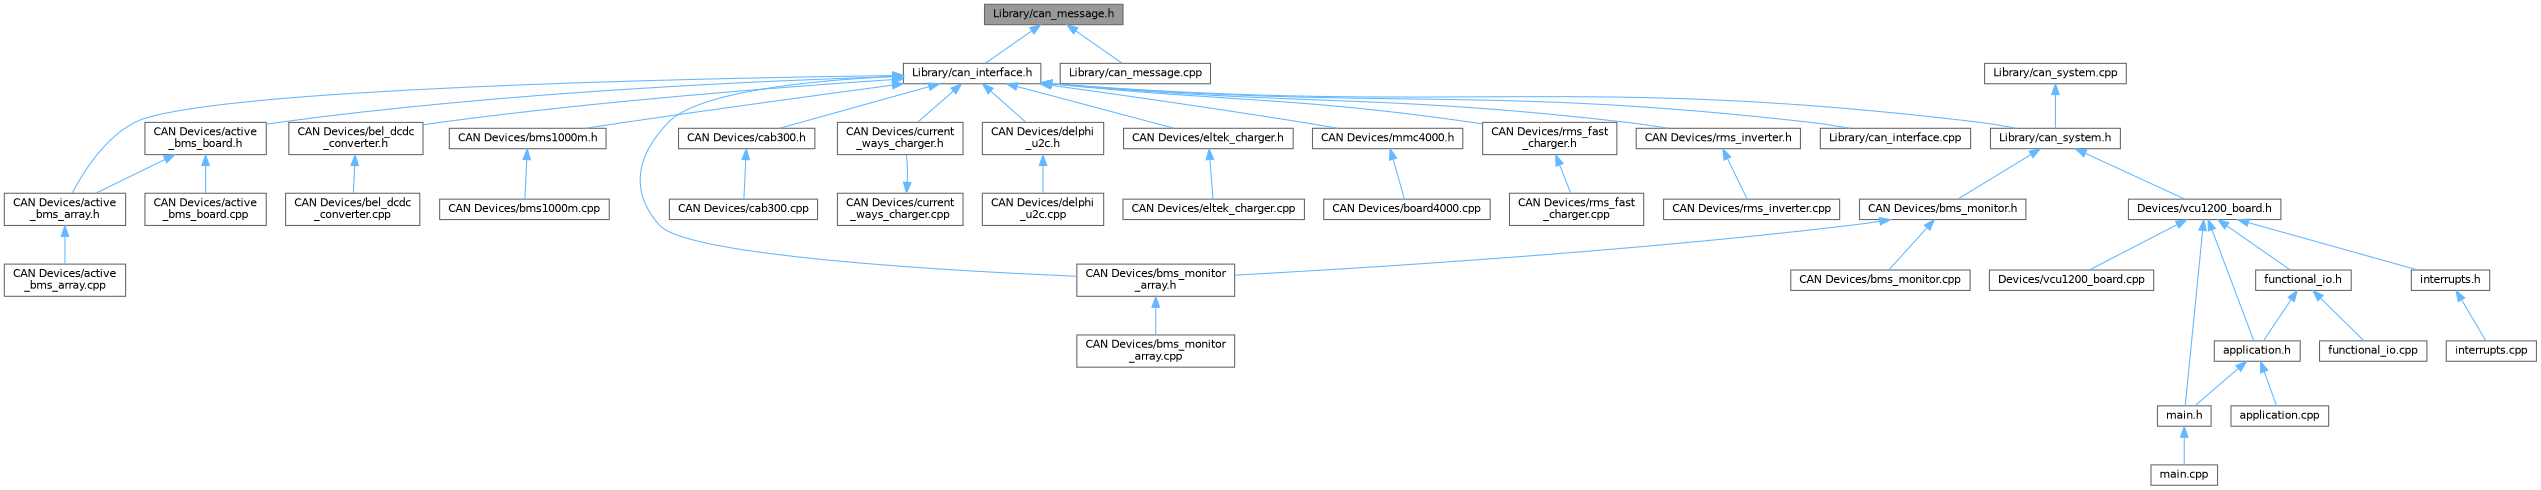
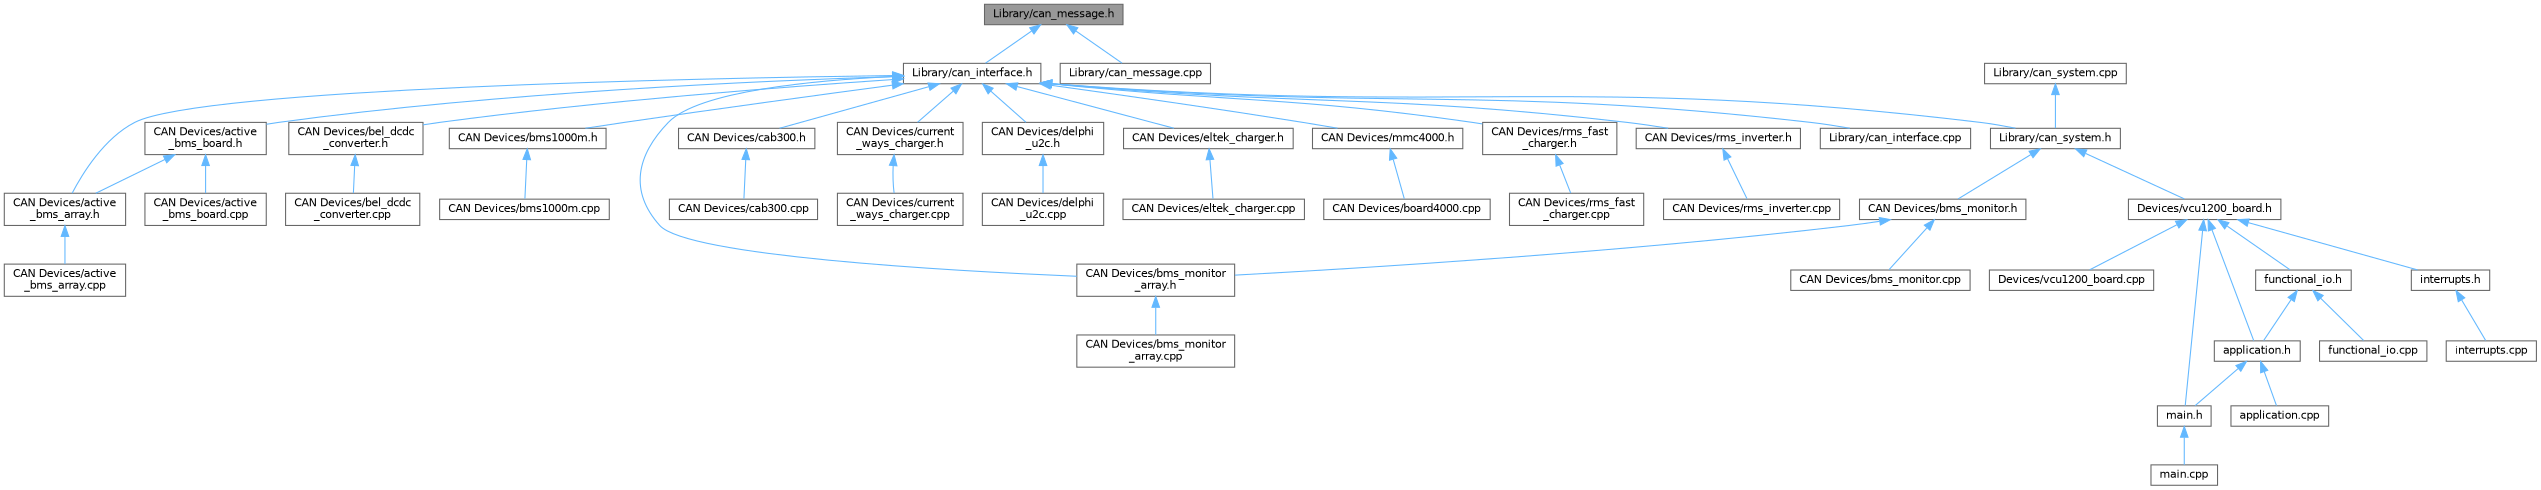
  digraph {
    node [color=grey40 fillcolor=white fontname=Helvetica fontsize=10 shape=box style=filled]
    edge [color=steelblue1 dir=back fontname=Helvetica fontsize=10 labelfontname=Helvetica labelfontsize=10 style=solid]
    n1 [color=gray40 fillcolor=grey60 fontcolor=black height=0.2 label="Library/can_message.h" width=0.4]
    n2 [height=0.2 label="Library/can_interface.h" width=0.4]
    n3 [height=0.2 label="Library/can_message.cpp" width=0.4]
    n4 [height=0.2 label="CAN Devices/active\l_bms_array.h" width=0.4]
    n5 [height=0.2 label="CAN Devices/active\l_bms_board.h" width=0.4]
    n6 [height=0.2 label="CAN Devices/bel_dcdc\l_converter.h" width=0.4]
    n7 [height=0.2 label="CAN Devices/bms1000m.h" width=0.4]
    n8 [height=0.2 label="CAN Devices/bms_monitor\l_array.h" width=0.4]
    n9 [height=0.2 label="CAN Devices/cab300.h" width=0.4]
    n10 [height=0.2 label="CAN Devices/current\l_ways_charger.h" width=0.4]
    n11 [height=0.2 label="CAN Devices/delphi\l_u2c.h" width=0.4]
    n12 [height=0.2 label="CAN Devices/eltek_charger.h" width=0.4]
    n13 [height=0.2 label="CAN Devices/mmc4000.h" width=0.4]
    n14 [height=0.2 label="CAN Devices/rms_fast\l_charger.h" width=0.4]
    n15 [height=0.2 label="CAN Devices/rms_inverter.h" width=0.4]
    n16 [height=0.2 label="Library/can_interface.cpp" width=0.4]
    n17 [height=0.2 label="Library/can_system.h" width=0.4]
    n18 [height=0.2 label="CAN Devices/active\l_bms_array.cpp" width=0.4]
    n19 [height=0.2 label="CAN Devices/active\l_bms_board.cpp" width=0.4]
    n20 [height=0.2 label="CAN Devices/bel_dcdc\l_converter.cpp" width=0.4]
    n21 [height=0.2 label="CAN Devices/bms1000m.cpp" width=0.4]
    n22 [height=0.2 label="CAN Devices/bms_monitor\l_array.cpp" width=0.4]
    n23 [height=0.2 label="CAN Devices/cab300.cpp" width=0.4]
    n24 [height=0.2 label="CAN Devices/current\l_ways_charger.cpp" width=0.4]
    n25 [height=0.2 label="CAN Devices/delphi\l_u2c.cpp" width=0.4]
    n26 [height=0.2 label="CAN Devices/eltek_charger.cpp" width=0.4]
    n27 [height=0.2 label="CAN Devices/board4000.cpp" width=0.4]
    n28 [height=0.2 label="CAN Devices/rms_fast\l_charger.cpp" width=0.4]
    n29 [height=0.2 label="CAN Devices/rms_inverter.cpp" width=0.4]
    n30 [height=0.2 label="CAN Devices/bms_monitor.h" width=0.4]
    n31 [height=0.2 label="Devices/vcu1200_board.h" width=0.4]
    n32 [height=0.2 label="CAN Devices/bms_monitor.cpp" width=0.4]
    n33 [height=0.2 label="Devices/vcu1200_board.cpp" width=0.4]
    n34 [height=0.2 label="application.h" width=0.4]
    n35 [height=0.2 label="main.h" width=0.4]
    n36 [height=0.2 label="functional_io.h" width=0.4]
    n37 [height=0.2 label="interrupts.h" width=0.4]
    n38 [height=0.2 label="Library/can_system.cpp" width=0.4]
    n39 [height=0.2 label="application.cpp" width=0.4]
    n40 [height=0.2 label="main.cpp" width=0.4]
    n41 [height=0.2 label="functional_io.cpp" width=0.4]
    n42 [height=0.2 label="interrupts.cpp" width=0.4]
    n1 -> n2
    n1 -> n3
    n2 -> n4
    n2 -> n5
    n2 -> n6
    n2 -> n7
    n2 -> n8
    n2 -> n9
    n2 -> n10
    n2 -> n11
    n2 -> n12
    n2 -> n13
    n2 -> n14
    n2 -> n15
    n2 -> n16
    n2 -> n17
    n4 -> n18
    n5 -> n4
    n5 -> n19
    n6 -> n20
    n7 -> n21
    n8 -> n22
    n9 -> n23
-   n24 -> n10
+   n10 -> n24
    n11 -> n25
    n12 -> n26
    n13 -> n27
    n14 -> n28
    n15 -> n29
    n17 -> n30
    n17 -> n31
    n30 -> n8
    n30 -> n32
    n31 -> n33
    n31 -> n34
    n31 -> n35
    n31 -> n36
    n31 -> n37
    n34 -> n35
    n34 -> n39
    n35 -> n40
    n36 -> n34
    n36 -> n41
    n37 -> n42
    n38 -> n17
  }
